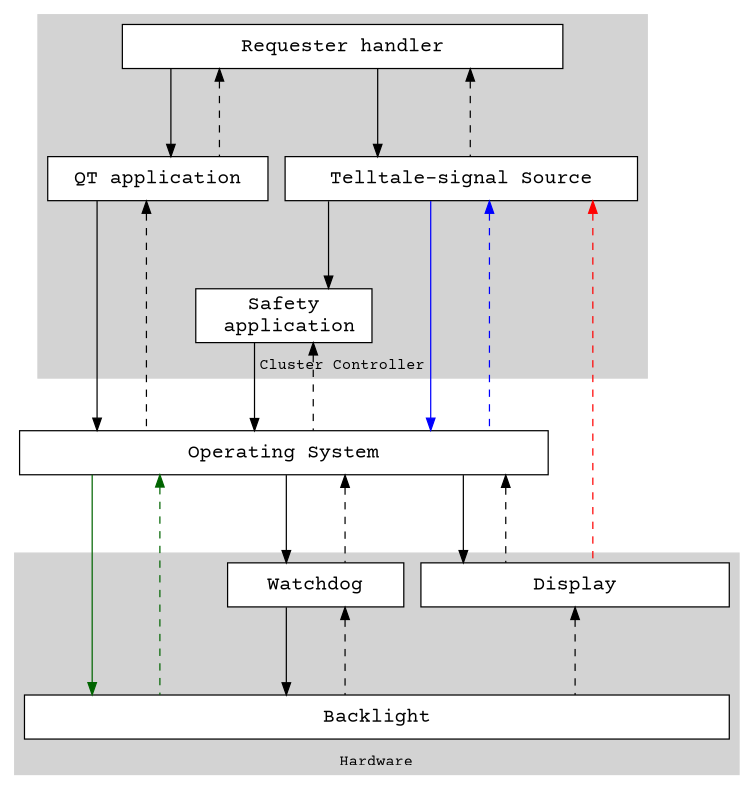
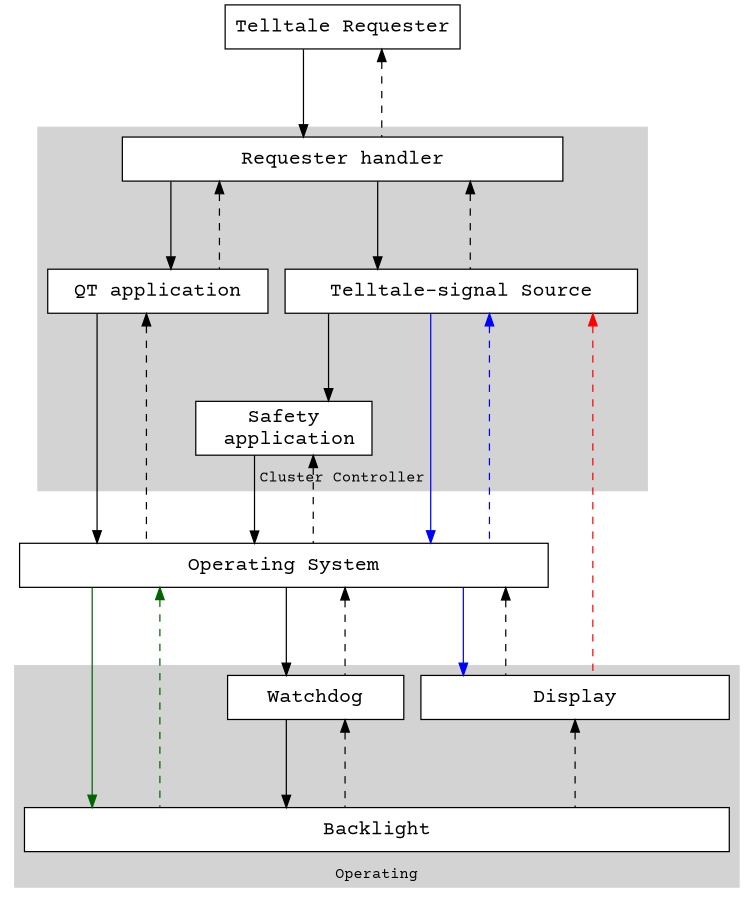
  digraph {
    compound=true
    fontname="Courier Prime"
    fontsize=16
    nodesep=0.2
    ranksep=1
    splines=ortho
    node [fillcolor=white fontname="Courier Prime" fontsize=16 shape=box style=filled]
    edge [fontname="Courier Prime" dir=back style=dashed]
    n1 [height=0.5 label="Requester handler" width=5]
    n2 [height=0.5 label="QT application" width=2.5]
    n3 [height=0.5 label="Telltale-signal Source" width=4]
    n4 [height=0.5 label="Safety\n application" width=2]
    n5 [height=0.5 label=Display width=3.5]
    n6 [height=0.5 label=Backlight width=8]
    n7 [height=0.5 label=Watchdog width=2]
    n8 [height=0.5 label="Operating System" width=6]
+   n9 [height=0.5 label="Telltale Requester" width=1]
    subgraph cluster_1 {
      bgcolor=lightgrey
      color=lightgrey
      fontsize=12
      label="Cluster Controller"
      labelloc=b
      n1
      n2
      n3
      n4
    }
    subgraph cluster_2 {
      bgcolor=lightgrey
      color=lightgrey
      fontsize=12
-     label=Hardware
+     label=Operating
      labelloc=b
      n5
      n6
      n7
    }
    n1 -> n2 [dir="" style=""]
    n1 -> n2
    n1 -> n3 [dir="" style=""]
    n1 -> n3
    n2 -> n8 [dir="" style=""]
    n2 -> n8
    n3 -> n4 [weight=8 dir="" style=""]
    n3 -> n5 [color=red weight=5]
    n3 -> n8 [color=blue dir="" style=""]
    n3 -> n8 [color=blue]
    n4 -> n8 [dir="" style=""]
    n4 -> n8
    n5 -> n6
    n7 -> n6 [dir="" style=""]
    n7 -> n6
-   n8 -> n5 [dir="" style=""]
+   n8 -> n5 [color=blue dir="" style=""]
    n8 -> n5
    n8 -> n6 [color=darkgreen dir="" style=""]
    n8 -> n6 [color=darkgreen]
    n8 -> n7 [dir="" style=""]
    n8 -> n7
+   n9 -> n1 [dir="" style=""]
+   n9 -> n1
  }
